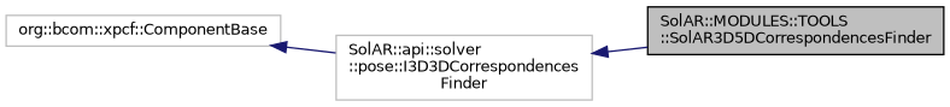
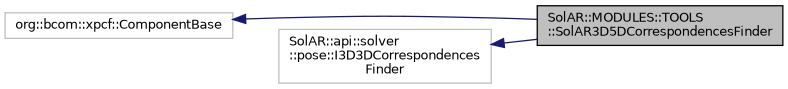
  digraph {
    rankdir=LR
    node [color=grey75 fillcolor=white fontname=Helvetica fontsize=10 shape=record style=filled]
    edge [color=midnightblue dir=back fontname=Helvetica fontsize=10 labelfontname=Helvetica labelfontsize=10 style=solid]
    n1 [color=black fillcolor=grey75 fontcolor=black height=0.2 label="SolAR::MODULES::TOOLS\l::SolAR3D5DCorrespondencesFinder" width=0.4]
    n2 [height=0.2 label="org::bcom::xpcf::ComponentBase" width=0.4]
    n3 [height=0.2 label="SolAR::api::solver\l::pose::I3D3DCorrespondences\lFinder" width=0.4]
-   n2 -> n3
+   n2 -> n1
    n3 -> n1
  }
